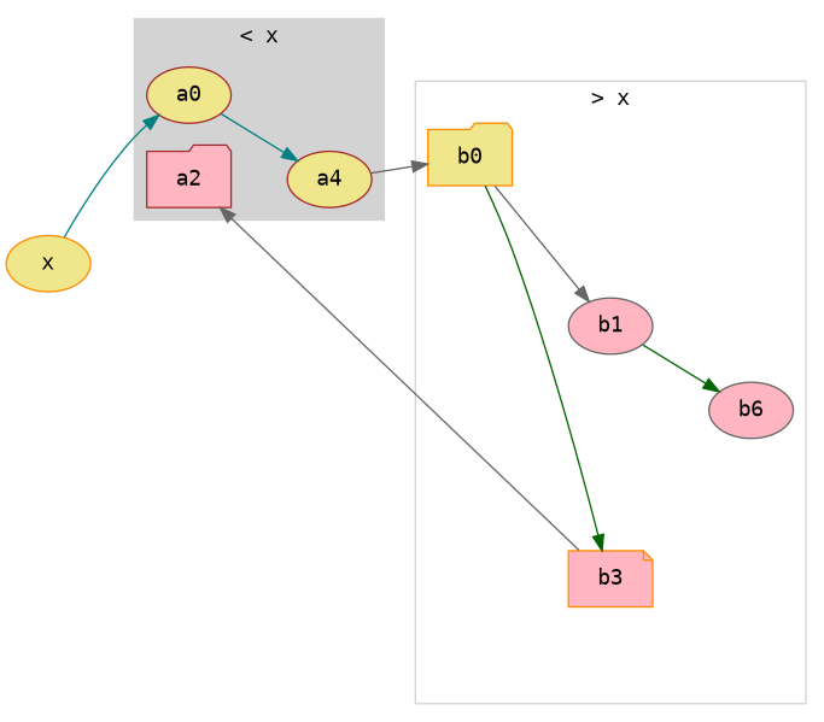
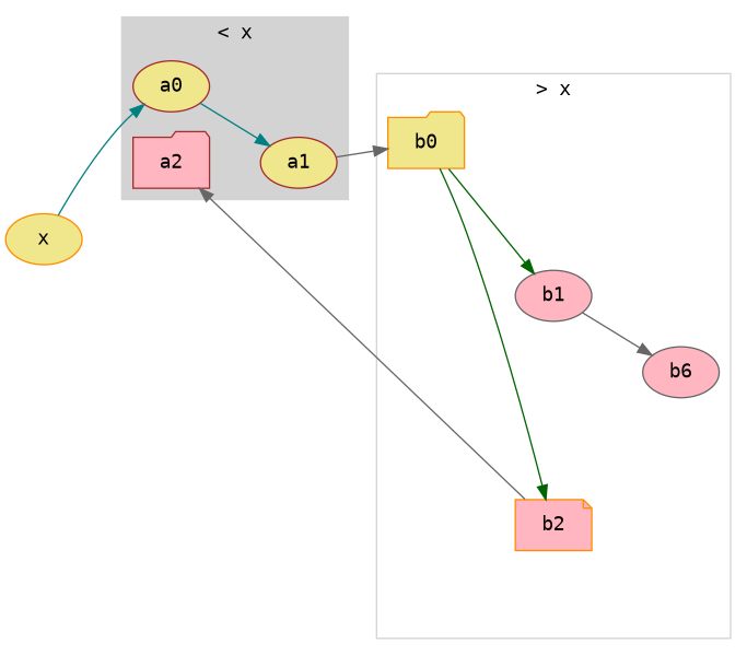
  digraph {
    fontname="DejaVu Sans Mono"
    rankdir=LR
    node [color=black fontname="DejaVu Sans Mono" style=filled]
    edge [fontname="DejaVu Sans Mono" style=invis]
    a0 [color=brown fillcolor=khaki shape=ellipse]
-   a1 [color=brown fillcolor=khaki shape=ellipse label=a4]
+   a1 [color=brown fillcolor=khaki shape=ellipse]
    a12 [color=white style=invis width=.1]
    a2 [color=brown fillcolor=lightpink shape=folder]
    b12 [style=invis width=.1]
    n6 [color=gray40 fillcolor=lightpink label=b6 shape=ellipse]
    b34 [style=invis width=.1]
    b4 [style=invis]
    b5 [style=invis]
    b56 [style=invis width=.1]
    b6 [style=invis]
    b0 [color=darkorange fillcolor=khaki shape=folder]
    b1 [color=gray40 fillcolor=lightpink shape=ellipse]
-   b2 [color=darkorange fillcolor=lightpink shape=note label=b3]
+   b2 [color=darkorange fillcolor=lightpink shape=note]
    xid [style=invis width=.1 color=""]
    x [color=darkorange fillcolor=khaki shape=ellipse]
    subgraph cluster_1 {
      color=lightgrey
      label="< x"
      style=filled
      a0
      a1
      a12
      a2
    }
    subgraph cluster_2 {
      color=lightgrey
      label="> x"
      b0
      b1
      b2
      subgraph sub_3 {
        color=lightgrey
        label="> x"
        rank=same
        b12
        n6
        b34
        b4
        b5
        b56
        b6
      }
    }
    a0 -> a1 [color=teal style=""]
    a0 -> a12 [weight=10]
    a1 -> b0 [color=gray40 style=""]
    b0 -> b12 [weight=10]
-   b0 -> b1 [color=gray40 style=""]
+   b0 -> b1 [color=darkgreen style=""]
    b0 -> b2 [color=darkgreen style=""]
-   b1 -> n6 [color=darkgreen style=""]
+   b1 -> n6 [color=gray40 style=""]
    b1 -> b34 [weight=10]
    b1 -> b4
    b2 -> a2 [color=gray40 style=""]
    b2 -> b5
    b2 -> b56 [weight=10]
    b2 -> b6
    x -> a0 [color=teal style=""]
    x -> xid [weight=10]
  }
